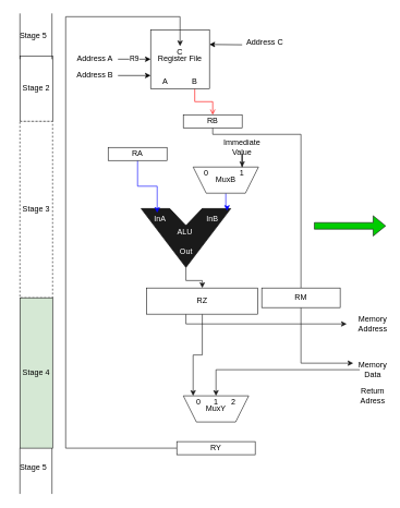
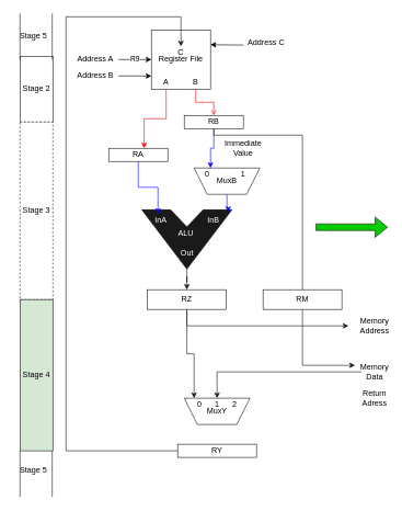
  <mxCell id="0" />
  <mxCell id="1" parent="0" />
  <mxCell id="2" value="Alu" style="group" vertex="1" connectable="0" parent="1"><mxGeometry x="224" y="295" width="120" height="120" as="geometry" /></mxCell>
  <mxCell id="3" value="" style="triangle;whiteSpace=wrap;html=1;rotation=90;fillColor=#1A1A1A;" vertex="1" parent="2"><mxGeometry x="15.0" width="90" height="137.143" as="geometry" /></mxCell>
  <mxCell id="4" value="" style="triangle;whiteSpace=wrap;html=1;rotation=90;strokeColor=#FFFFFF;" vertex="1" parent="2"><mxGeometry x="37.5" y="-17.143" width="45" height="85.714" as="geometry" /></mxCell>
  <mxCell id="5" value="&lt;font color=&quot;#FFFFFF&quot;&gt;ALU&lt;/font&gt;" style="text;html=1;align=center;verticalAlign=middle;resizable=0;points=[];autosize=1;" vertex="1" parent="2"><mxGeometry x="37.5" y="48.57" width="40" height="20" as="geometry" /></mxCell>
  <mxCell id="6" value="&lt;font color=&quot;#FFFFFF&quot;&gt;InB&lt;/font&gt;" style="text;html=1;align=center;verticalAlign=middle;resizable=0;points=[];autosize=1;" vertex="1" parent="2"><mxGeometry x="85" y="28.57" width="30" height="20" as="geometry" /></mxCell>
  <mxCell id="7" value="&lt;font color=&quot;#FFFFFF&quot;&gt;InA&lt;/font&gt;" style="text;html=1;align=center;verticalAlign=middle;resizable=0;points=[];autosize=1;" vertex="1" parent="2"><mxGeometry x="5" y="28.57" width="30" height="20" as="geometry" /></mxCell>
  <mxCell id="8" value="&lt;font color=&quot;#FFFFFF&quot;&gt;Out&lt;/font&gt;" style="text;html=1;align=center;verticalAlign=middle;resizable=0;points=[];autosize=1;" vertex="1" parent="2"><mxGeometry x="45" y="80" width="30" height="20" as="geometry" /></mxCell>
  <mxCell id="9" style="edgeStyle=orthogonalEdgeStyle;rounded=0;orthogonalLoop=1;jettySize=auto;html=1;entryX=0.5;entryY=0;entryDx=0;entryDy=0;strokeColor=#FF0000;exitX=0.75;exitY=1;exitDx=0;exitDy=0;endArrow=open;" edge="1" parent="1" source="13" target="22"><mxGeometry relative="1" as="geometry" /></mxCell>
  <mxCell id="10" value="Register File" style="whiteSpace=wrap;html=1;aspect=fixed;strokeColor=#1A1A1A;fillColor=#FFFFFF;" vertex="1" parent="1"><mxGeometry x="230" y="45" width="90" height="90" as="geometry" /></mxCell>
  <mxCell id="11" value="C" style="text;html=1;strokeColor=none;fillColor=none;align=center;verticalAlign=middle;whiteSpace=wrap;rounded=0;" vertex="1" parent="1"><mxGeometry x="255" y="70" width="40" height="20" as="geometry" /></mxCell>
+ <mxCell id="12" style="edgeStyle=orthogonalEdgeStyle;rounded=0;orthogonalLoop=1;jettySize=auto;html=1;entryX=0.6;entryY=0;entryDx=0;entryDy=0;entryPerimeter=0;strokeColor=#FF0000;exitX=0.25;exitY=1;exitDx=0;exitDy=0;" edge="1" parent="1" source="13" target="24"><mxGeometry relative="1" as="geometry" /></mxCell>
  <mxCell id="13" value="A&amp;nbsp;&amp;nbsp;&amp;nbsp;&amp;nbsp;&amp;nbsp;&amp;nbsp;&amp;nbsp;&amp;nbsp;&amp;nbsp;&amp;nbsp; B" style="text;html=1;strokeColor=none;fillColor=none;align=center;verticalAlign=middle;whiteSpace=wrap;rounded=0;" vertex="1" parent="1"><mxGeometry x="230" y="115" width="90" height="20" as="geometry" /></mxCell>
  <mxCell id="14" value="" style="endArrow=classic;html=1;entryX=1;entryY=0.25;entryDx=0;entryDy=0;" edge="1" parent="1" target="10"><mxGeometry width="50" height="50" relative="1" as="geometry"><mxPoint x="370" y="68" as="sourcePoint" /><mxPoint x="390" y="285" as="targetPoint" /></mxGeometry></mxCell>
  <mxCell id="15" value="R9" style="endArrow=classic;html=1;entryX=0;entryY=0.5;entryDx=0;entryDy=0;" edge="1" parent="1" target="10"><mxGeometry width="50" height="50" relative="1" as="geometry"><mxPoint x="180" y="90" as="sourcePoint" /><mxPoint x="90" y="89.5" as="targetPoint" /></mxGeometry></mxCell>
  <mxCell id="16" value="" style="endArrow=classic;html=1;entryX=0;entryY=0.5;entryDx=0;entryDy=0;" edge="1" parent="1"><mxGeometry width="50" height="50" relative="1" as="geometry"><mxPoint x="180" y="115" as="sourcePoint" /><mxPoint x="230" y="115" as="targetPoint" /></mxGeometry></mxCell>
  <mxCell id="17" value="Address C" style="text;html=1;strokeColor=none;fillColor=none;align=center;verticalAlign=middle;whiteSpace=wrap;rounded=0;" vertex="1" parent="1"><mxGeometry x="370" y="55" width="70" height="20" as="geometry" /></mxCell>
  <mxCell id="18" value="Address B" style="text;html=1;strokeColor=none;fillColor=none;align=center;verticalAlign=middle;whiteSpace=wrap;rounded=0;" vertex="1" parent="1"><mxGeometry x="110" y="105" width="70" height="20" as="geometry" /></mxCell>
  <mxCell id="19" value="Address A" style="text;html=1;strokeColor=none;fillColor=none;align=center;verticalAlign=middle;whiteSpace=wrap;rounded=0;" vertex="1" parent="1"><mxGeometry x="110" y="80" width="70" height="20" as="geometry" /></mxCell>
+ <mxCell id="20" style="edgeStyle=orthogonalEdgeStyle;rounded=0;orthogonalLoop=1;jettySize=auto;html=1;entryX=0.75;entryY=1;entryDx=0;entryDy=0;strokeColor=#0000FF;" edge="1" parent="1" source="22" target="26"><mxGeometry relative="1" as="geometry" /></mxCell>
  <mxCell id="21" style="edgeStyle=orthogonalEdgeStyle;rounded=0;orthogonalLoop=1;jettySize=auto;html=1;strokeColor=#1A1A1A;endArrow=none;" edge="1" parent="1" source="22" target="35"><mxGeometry relative="1" as="geometry"><Array as="points"><mxPoint x="325" y="205" /><mxPoint x="460" y="205" /></Array></mxGeometry></mxCell>
  <mxCell id="22" value="RB" style="rounded=0;whiteSpace=wrap;html=1;strokeColor=#1A1A1A;fillColor=#FFFFFF;" vertex="1" parent="1"><mxGeometry x="280" y="175" width="90" height="20" as="geometry" /></mxCell>
  <mxCell id="23" style="edgeStyle=orthogonalEdgeStyle;rounded=0;orthogonalLoop=1;jettySize=auto;html=1;entryX=0.367;entryY=0.072;entryDx=0;entryDy=0;entryPerimeter=0;strokeColor=#0000FF;" edge="1" parent="1" source="24" target="7"><mxGeometry relative="1" as="geometry" /></mxCell>
  <mxCell id="24" value="RA" style="rounded=0;whiteSpace=wrap;html=1;strokeColor=#1A1A1A;fillColor=#FFFFFF;" vertex="1" parent="1"><mxGeometry x="165" y="225" width="90" height="20" as="geometry" /></mxCell>
  <mxCell id="25" style="edgeStyle=orthogonalEdgeStyle;rounded=0;orthogonalLoop=1;jettySize=auto;html=1;entryX=0.038;entryY=0.041;entryDx=0;entryDy=0;entryPerimeter=0;strokeColor=#0000FF;" edge="1" parent="1" source="26" target="3"><mxGeometry relative="1" as="geometry" /></mxCell>
  <mxCell id="26" value="MuxB" style="shape=trapezoid;perimeter=trapezoidPerimeter;whiteSpace=wrap;html=1;fixedSize=1;strokeColor=#1A1A1A;fillColor=#FFFFFF;direction=west;" vertex="1" parent="1"><mxGeometry x="295" y="255" width="100" height="40" as="geometry" /></mxCell>
- <mxCell id="27" style="edgeStyle=orthogonalEdgeStyle;rounded=0;orthogonalLoop=1;jettySize=auto;html=1;entryX=0.25;entryY=1;entryDx=0;entryDy=0;strokeColor=#1A1A1A;" edge="1" parent="1" source="28" target="26"><mxGeometry relative="1" as="geometry" /></mxCell>
  <mxCell id="28" value="Immediate Value" style="text;html=1;strokeColor=none;fillColor=none;align=center;verticalAlign=middle;whiteSpace=wrap;rounded=0;" vertex="1" parent="1"><mxGeometry x="350" y="215" width="40" height="20" as="geometry" /></mxCell>
  <mxCell id="29" value="1" style="text;html=1;strokeColor=none;fillColor=none;align=center;verticalAlign=middle;whiteSpace=wrap;rounded=0;" vertex="1" parent="1"><mxGeometry x="350" y="255" width="40" height="20" as="geometry" /></mxCell>
  <mxCell id="30" value="0" style="text;html=1;strokeColor=none;fillColor=none;align=center;verticalAlign=middle;whiteSpace=wrap;rounded=0;" vertex="1" parent="1"><mxGeometry x="295" y="255" width="40" height="20" as="geometry" /></mxCell>
  <mxCell id="31" style="edgeStyle=orthogonalEdgeStyle;rounded=0;orthogonalLoop=1;jettySize=auto;html=1;entryX=0.25;entryY=0;entryDx=0;entryDy=0;strokeColor=#1A1A1A;" edge="1" parent="1" source="33" target="37"><mxGeometry relative="1" as="geometry" /></mxCell>
  <mxCell id="32" style="edgeStyle=orthogonalEdgeStyle;rounded=0;orthogonalLoop=1;jettySize=auto;html=1;strokeColor=#1A1A1A;" edge="1" parent="1" source="33"><mxGeometry relative="1" as="geometry"><mxPoint x="530" y="495" as="targetPoint" /><Array as="points"><mxPoint x="284" y="495" /></Array></mxGeometry></mxCell>
- <mxCell id="33" value="RZ" style="rounded=0;whiteSpace=wrap;html=1;strokeColor=#1A1A1A;fillColor=#FFFFFF;" vertex="1" parent="1"><mxGeometry x="224" y="440" width="170" height="40" as="geometry" /></mxCell>
+ <mxCell id="33" value="RZ" style="rounded=0;whiteSpace=wrap;html=1;strokeColor=#1A1A1A;fillColor=#FFFFFF;" vertex="1" parent="1"><mxGeometry x="224" y="440" width="120" height="30" as="geometry" /></mxCell>
  <mxCell id="34" style="edgeStyle=orthogonalEdgeStyle;rounded=0;orthogonalLoop=1;jettySize=auto;html=1;strokeColor=#1A1A1A;" edge="1" parent="1" source="35"><mxGeometry relative="1" as="geometry"><mxPoint x="540" y="555" as="targetPoint" /><Array as="points"><mxPoint x="460" y="555" /></Array></mxGeometry></mxCell>
  <mxCell id="35" value="RM" style="rounded=0;whiteSpace=wrap;html=1;strokeColor=#1A1A1A;fillColor=#FFFFFF;" vertex="1" parent="1"><mxGeometry x="400" y="440" width="120" height="30" as="geometry" /></mxCell>
  <mxCell id="36" value="MuxY" style="shape=trapezoid;perimeter=trapezoidPerimeter;whiteSpace=wrap;html=1;fixedSize=1;strokeColor=#1A1A1A;fillColor=#FFFFFF;direction=west;" vertex="1" parent="1"><mxGeometry x="280" y="605" width="100" height="40" as="geometry" /></mxCell>
  <mxCell id="37" value="0&amp;nbsp;&amp;nbsp;&amp;nbsp;&amp;nbsp;&amp;nbsp; 1&amp;nbsp;&amp;nbsp;&amp;nbsp;&amp;nbsp;&amp;nbsp; 2" style="text;html=1;strokeColor=none;fillColor=none;align=center;verticalAlign=middle;whiteSpace=wrap;rounded=0;" vertex="1" parent="1"><mxGeometry x="260" y="605" width="140" height="20" as="geometry" /></mxCell>
  <mxCell id="38" style="edgeStyle=orthogonalEdgeStyle;rounded=0;orthogonalLoop=1;jettySize=auto;html=1;entryX=0.5;entryY=0;entryDx=0;entryDy=0;strokeColor=#1A1A1A;" edge="1" parent="1" source="3" target="33"><mxGeometry relative="1" as="geometry" /></mxCell>
  <mxCell id="39" value="Memory Address" style="text;html=1;strokeColor=none;fillColor=none;align=center;verticalAlign=middle;whiteSpace=wrap;rounded=0;" vertex="1" parent="1"><mxGeometry x="550" y="485" width="40" height="20" as="geometry" /></mxCell>
  <mxCell id="40" style="edgeStyle=orthogonalEdgeStyle;rounded=0;orthogonalLoop=1;jettySize=auto;html=1;entryX=0.5;entryY=0;entryDx=0;entryDy=0;strokeColor=#1A1A1A;" edge="1" parent="1" source="41" target="37"><mxGeometry relative="1" as="geometry" /></mxCell>
  <mxCell id="41" value="Memory Data" style="text;html=1;strokeColor=none;fillColor=none;align=center;verticalAlign=middle;whiteSpace=wrap;rounded=0;" vertex="1" parent="1"><mxGeometry x="550" y="555" width="40" height="20" as="geometry" /></mxCell>
  <mxCell id="42" value="Return Adress" style="text;html=1;strokeColor=none;fillColor=none;align=center;verticalAlign=middle;whiteSpace=wrap;rounded=0;" vertex="1" parent="1"><mxGeometry x="550" y="595" width="40" height="20" as="geometry" /></mxCell>
  <mxCell id="43" value="" style="shape=flexArrow;endArrow=classic;html=1;strokeColor=#1A1A1A;fillColor=#00CC00;" edge="1" parent="1"><mxGeometry width="50" height="50" relative="1" as="geometry"><mxPoint x="480" y="345" as="sourcePoint" /><mxPoint x="590" y="345" as="targetPoint" /></mxGeometry></mxCell>
  <mxCell id="44" style="edgeStyle=orthogonalEdgeStyle;rounded=0;orthogonalLoop=1;jettySize=auto;html=1;entryX=0.5;entryY=0;entryDx=0;entryDy=0;strokeColor=#1A1A1A;fillColor=#00CC00;" edge="1" parent="1" source="45" target="11"><mxGeometry relative="1" as="geometry"><Array as="points"><mxPoint x="100" y="685" /><mxPoint x="100" y="25" /><mxPoint x="275" y="25" /></Array></mxGeometry></mxCell>
  <mxCell id="45" value="RY" style="rounded=0;whiteSpace=wrap;html=1;strokeColor=#1A1A1A;fillColor=#FFFFFF;" vertex="1" parent="1"><mxGeometry x="270" y="675" width="120" height="20" as="geometry" /></mxCell>
  <mxCell id="46" value="Stage 2" style="rounded=0;whiteSpace=wrap;html=1;strokeColor=#1A1A1A;fillColor=#FFFFFF;" vertex="1" parent="1"><mxGeometry x="30" y="85" width="50" height="100" as="geometry" /></mxCell>
  <mxCell id="47" value="Stage 3" style="rounded=0;whiteSpace=wrap;html=1;strokeColor=#1A1A1A;fillColor=#FFFFFF;dashed=1;" vertex="1" parent="1"><mxGeometry x="30" y="185" width="50" height="270" as="geometry" /></mxCell>
  <mxCell id="48" value="Stage 4" style="rounded=0;whiteSpace=wrap;html=1;strokeColor=#1A1A1A;fillColor=#d5e8d4;" vertex="1" parent="1"><mxGeometry x="30" y="455" width="50" height="230" as="geometry" /></mxCell>
  <mxCell id="49" value="" style="endArrow=none;html=1;strokeColor=#1A1A1A;fillColor=#00CC00;entryX=0;entryY=1;entryDx=0;entryDy=0;" edge="1" parent="1" target="48"><mxGeometry width="50" height="50" relative="1" as="geometry"><mxPoint x="30" y="755" as="sourcePoint" /><mxPoint x="40" y="725" as="targetPoint" /></mxGeometry></mxCell>
  <mxCell id="50" value="" style="endArrow=none;html=1;strokeColor=#1A1A1A;fillColor=#00CC00;entryX=0;entryY=1;entryDx=0;entryDy=0;" edge="1" parent="1"><mxGeometry width="50" height="50" relative="1" as="geometry"><mxPoint x="79" y="755" as="sourcePoint" /><mxPoint x="79" y="685" as="targetPoint" /></mxGeometry></mxCell>
  <mxCell id="51" value="" style="endArrow=none;html=1;strokeColor=#1A1A1A;fillColor=#00CC00;entryX=0;entryY=1;entryDx=0;entryDy=0;" edge="1" parent="1"><mxGeometry width="50" height="50" relative="1" as="geometry"><mxPoint x="30" y="90" as="sourcePoint" /><mxPoint x="30" y="20" as="targetPoint" /></mxGeometry></mxCell>
  <mxCell id="52" value="" style="endArrow=none;html=1;strokeColor=#1A1A1A;fillColor=#00CC00;entryX=0;entryY=1;entryDx=0;entryDy=0;" edge="1" parent="1"><mxGeometry width="50" height="50" relative="1" as="geometry"><mxPoint x="79" y="90" as="sourcePoint" /><mxPoint x="79" y="20" as="targetPoint" /></mxGeometry></mxCell>
  <mxCell id="53" value="Stage 5" style="text;html=1;align=center;verticalAlign=middle;resizable=0;points=[];autosize=1;" vertex="1" parent="1"><mxGeometry x="20" y="45" width="60" height="20" as="geometry" /></mxCell>
  <mxCell id="54" value="Stage 5" style="text;html=1;align=center;verticalAlign=middle;resizable=0;points=[];autosize=1;" vertex="1" parent="1"><mxGeometry x="20" y="705" width="60" height="20" as="geometry" /></mxCell>
